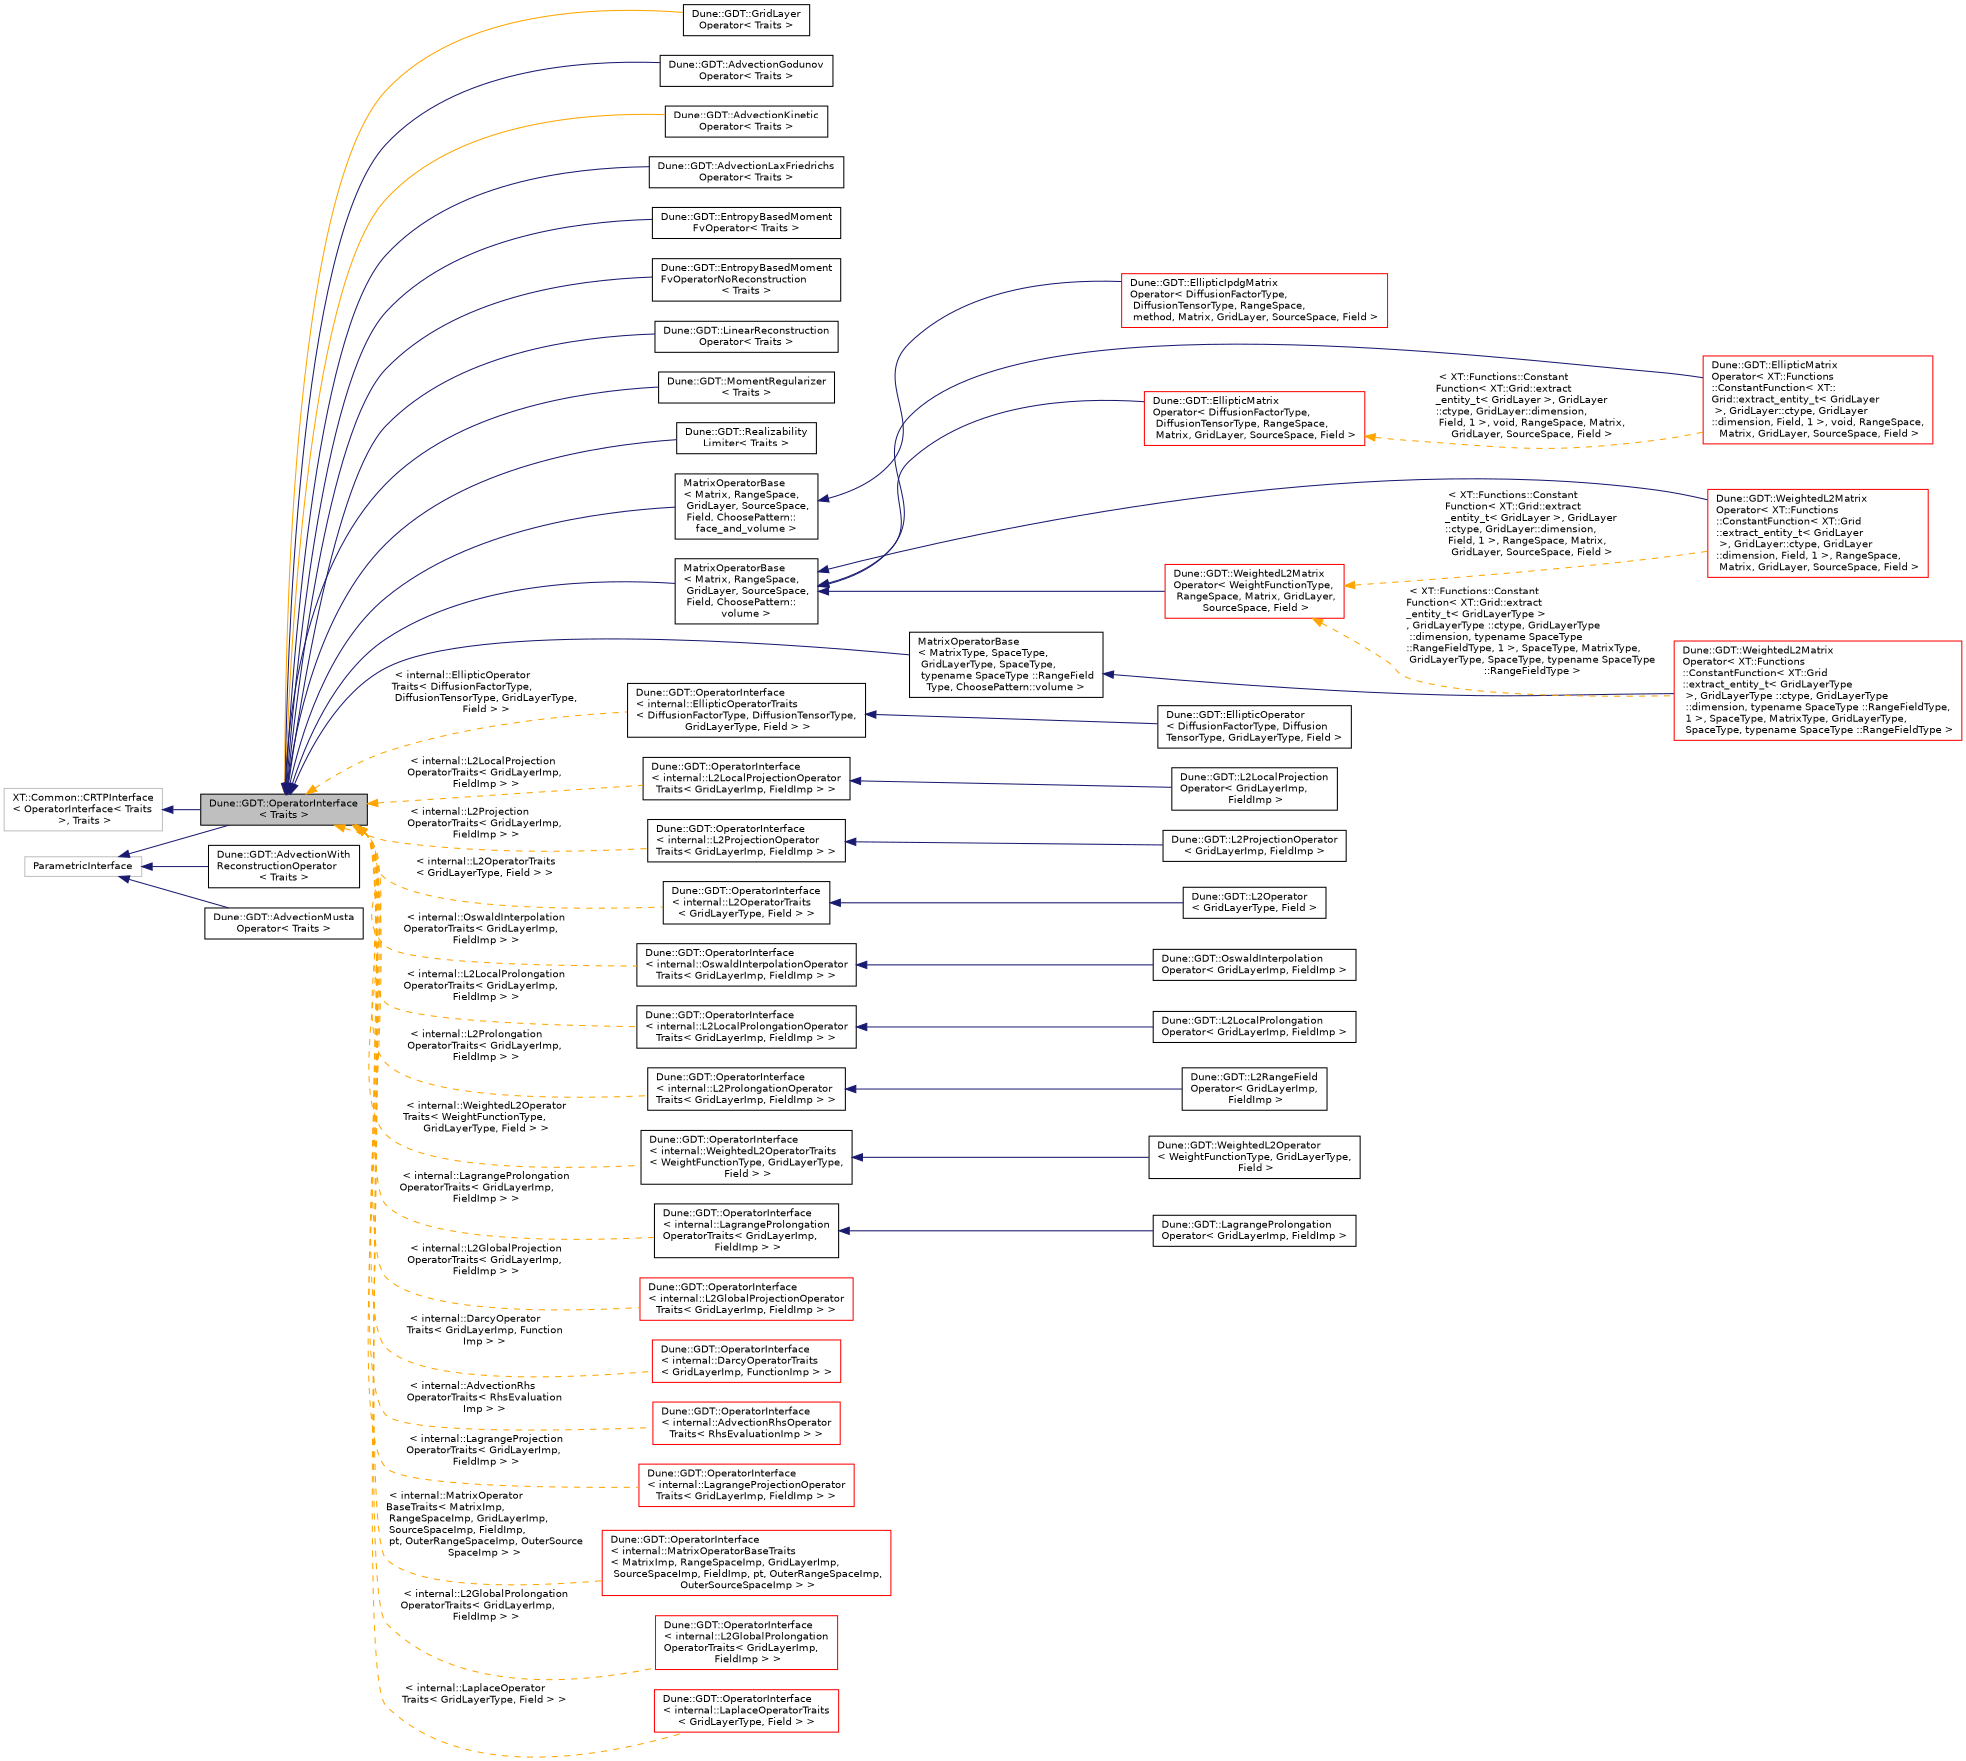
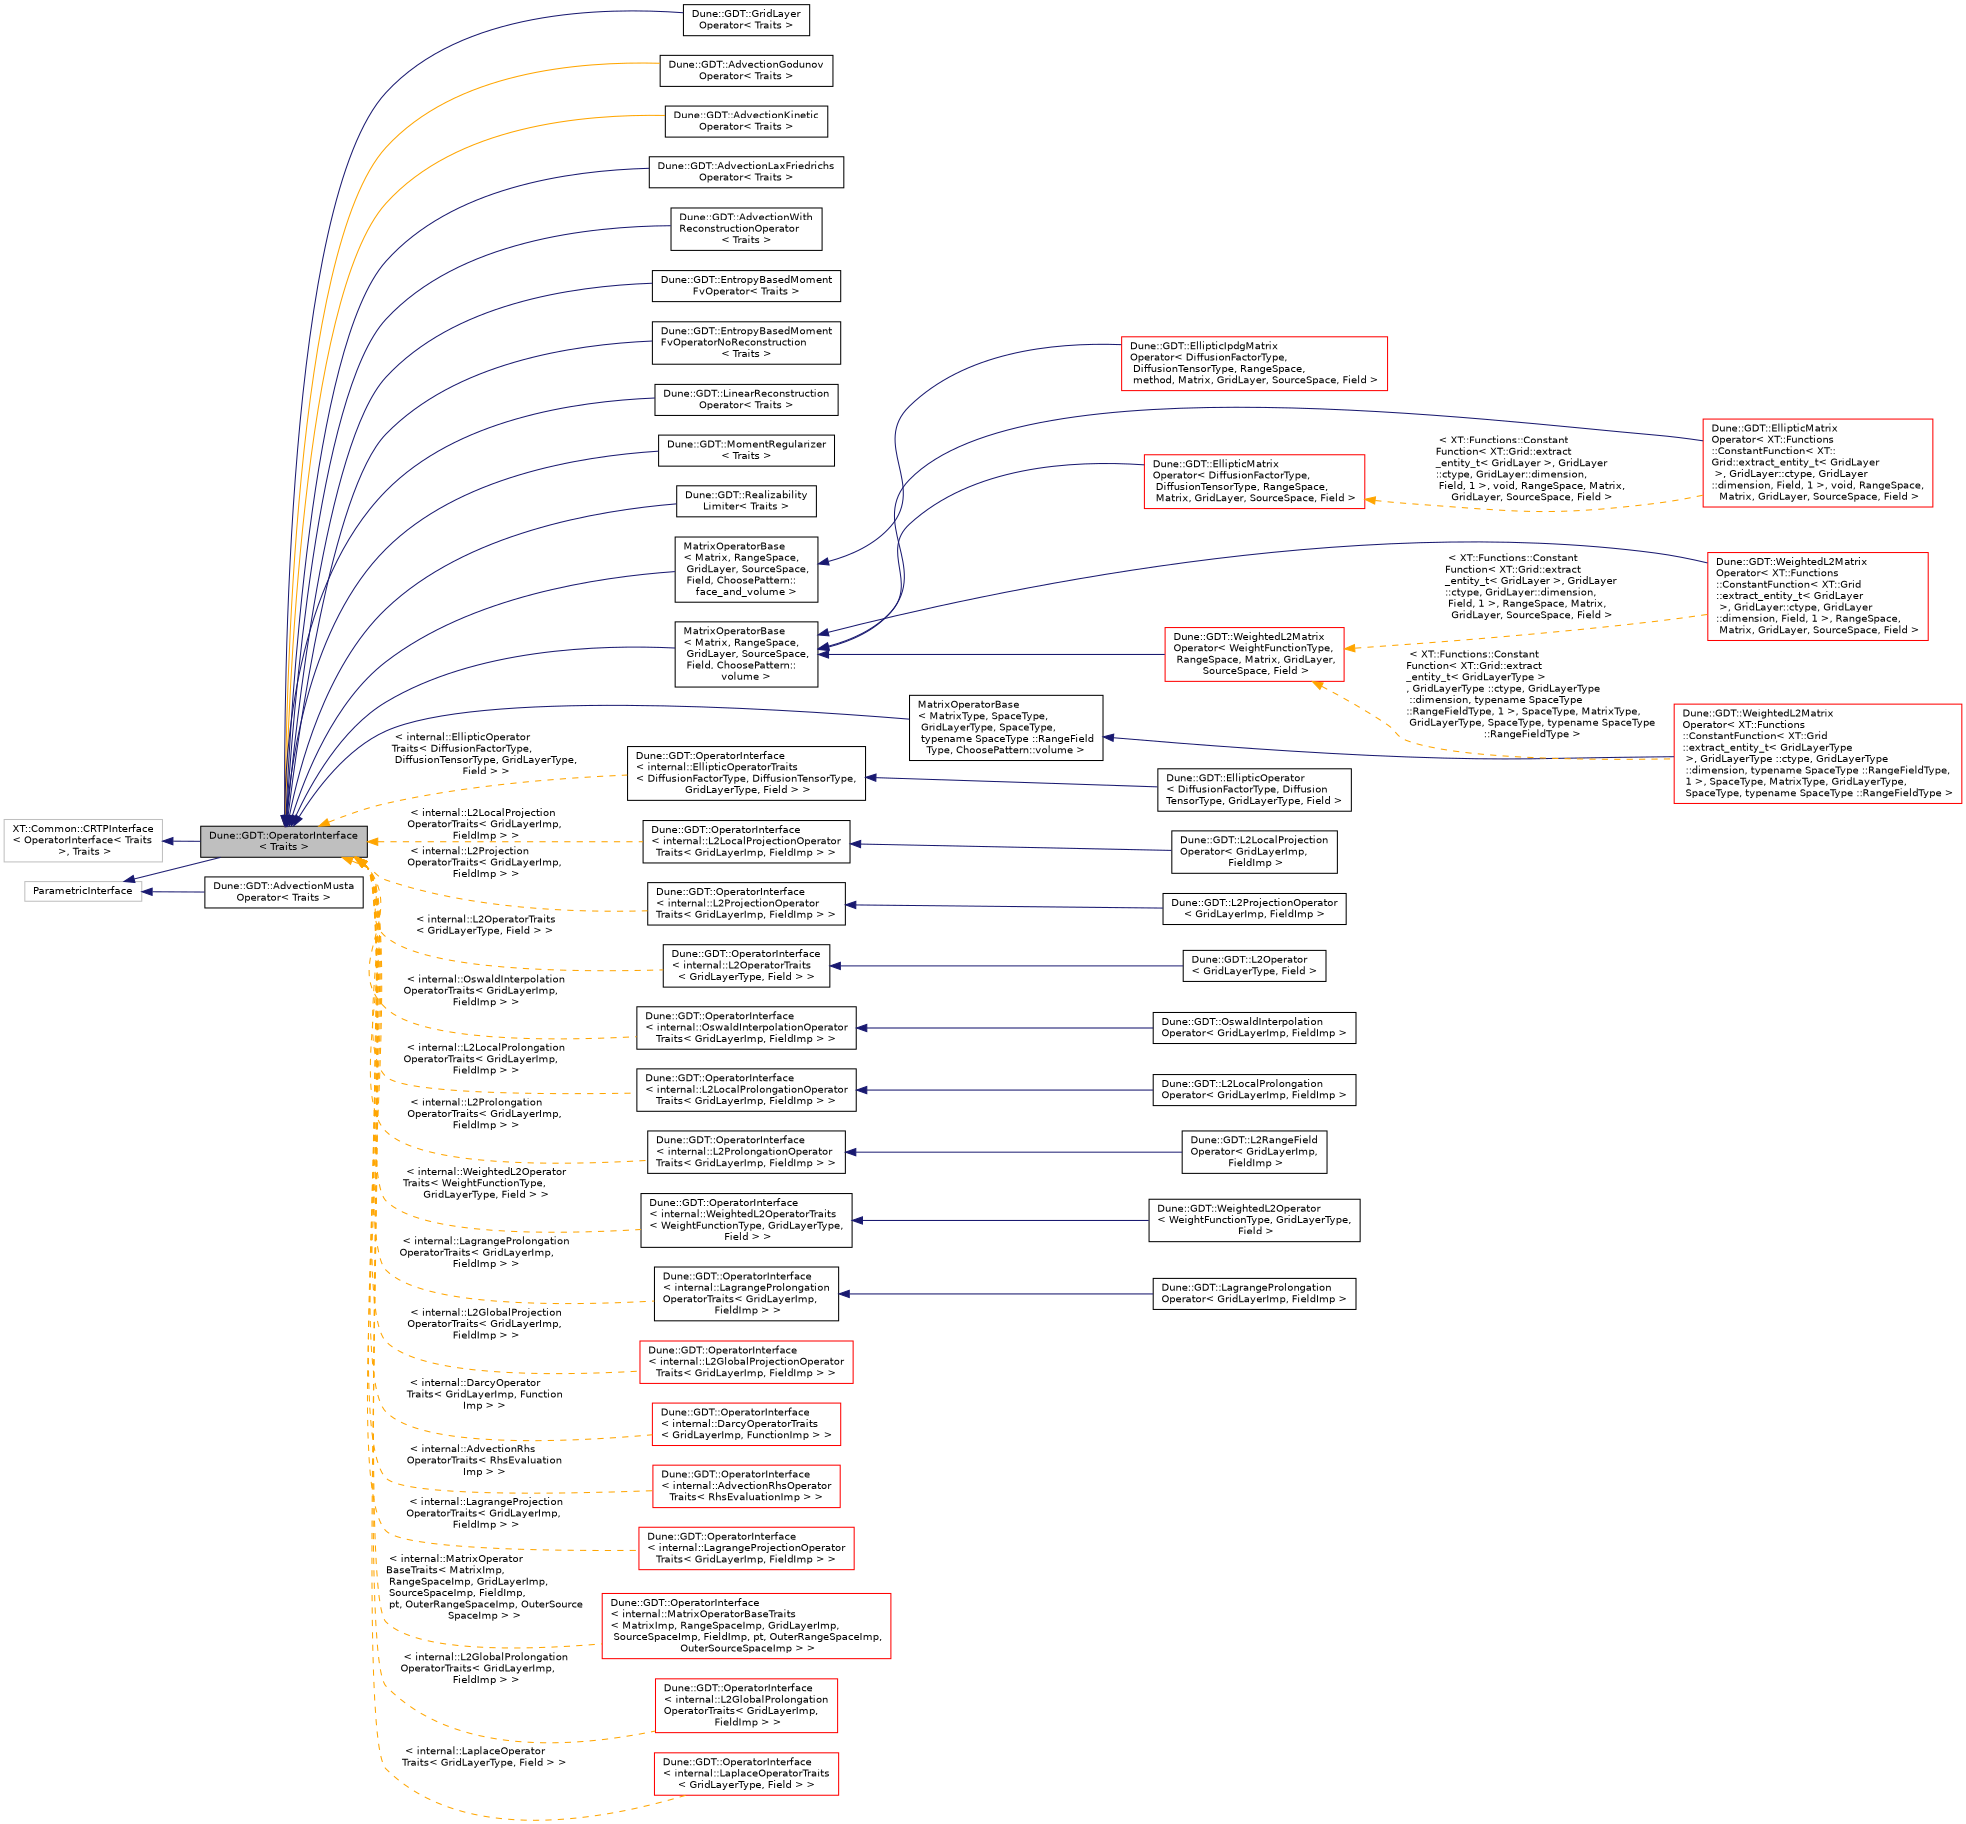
  digraph {
    rankdir=LR
    node [color=black fillcolor=white fontname=Helvetica fontsize=10 shape=record style=filled]
    edge [color=midnightblue dir=back fontname=Helvetica fontsize=10 labelfontname=Helvetica labelfontsize=10 style=solid]
    n1 [fillcolor=grey75 fontcolor=black height=0.2 label="Dune::GDT::OperatorInterface\l\< Traits \>" width=0.4]
    n2 [height=0.2 label="Dune::GDT::GridLayer\lOperator\< Traits \>" width=0.4]
    n3 [height=0.2 label="Dune::GDT::AdvectionGodunov\lOperator\< Traits \>" width=0.4]
    n4 [height=0.2 label="Dune::GDT::AdvectionKinetic\lOperator\< Traits \>" width=0.4]
    n5 [height=0.2 label="Dune::GDT::AdvectionLaxFriedrichs\lOperator\< Traits \>" width=0.4]
    n6 [height=0.2 label="Dune::GDT::AdvectionWith\lReconstructionOperator\l\< Traits \>" width=0.4]
    n7 [height=0.2 label="Dune::GDT::EntropyBasedMoment\lFvOperator\< Traits \>" width=0.4]
    n8 [height=0.2 label="Dune::GDT::EntropyBasedMoment\lFvOperatorNoReconstruction\l\< Traits \>" width=0.4]
    n9 [height=0.2 label="Dune::GDT::LinearReconstruction\lOperator\< Traits \>" width=0.4]
    n10 [height=0.2 label="Dune::GDT::MomentRegularizer\l\< Traits \>" width=0.4]
    n11 [height=0.2 label="Dune::GDT::Realizability\lLimiter\< Traits \>" width=0.4]
    n12 [height=0.2 label="MatrixOperatorBase\l\< Matrix, RangeSpace,\l GridLayer, SourceSpace,\l Field, ChoosePattern::\lface_and_volume \>" width=0.4]
    n13 [height=0.2 label="MatrixOperatorBase\l\< Matrix, RangeSpace,\l GridLayer, SourceSpace,\l Field, ChoosePattern::\lvolume \>" width=0.4]
    n14 [height=0.2 label="MatrixOperatorBase\l\< MatrixType, SpaceType,\l GridLayerType, SpaceType,\l typename SpaceType ::RangeField\lType, ChoosePattern::volume \>" width=0.4]
    n15 [height=0.2 label="Dune::GDT::OperatorInterface\l\< internal::EllipticOperatorTraits\l\< DiffusionFactorType, DiffusionTensorType,\l GridLayerType, Field \> \>" width=0.4]
    n16 [height=0.2 label="Dune::GDT::OperatorInterface\l\< internal::L2LocalProjectionOperator\lTraits\< GridLayerImp, FieldImp \> \>" width=0.4]
    n17 [height=0.2 label="Dune::GDT::OperatorInterface\l\< internal::L2ProjectionOperator\lTraits\< GridLayerImp, FieldImp \> \>" width=0.4]
    n18 [height=0.2 label="Dune::GDT::OperatorInterface\l\< internal::L2OperatorTraits\l\< GridLayerType, Field \> \>" width=0.4]
    n19 [height=0.2 label="Dune::GDT::OperatorInterface\l\< internal::OswaldInterpolationOperator\lTraits\< GridLayerImp, FieldImp \> \>" width=0.4]
    n20 [height=0.2 label="Dune::GDT::OperatorInterface\l\< internal::L2LocalProlongationOperator\lTraits\< GridLayerImp, FieldImp \> \>" width=0.4]
    n21 [height=0.2 label="Dune::GDT::OperatorInterface\l\< internal::L2ProlongationOperator\lTraits\< GridLayerImp, FieldImp \> \>" width=0.4]
    n22 [height=0.2 label="Dune::GDT::OperatorInterface\l\< internal::WeightedL2OperatorTraits\l\< WeightFunctionType, GridLayerType,\l Field \> \>" width=0.4]
    n23 [height=0.2 label="Dune::GDT::OperatorInterface\l\< internal::LagrangeProlongation\lOperatorTraits\< GridLayerImp,\l FieldImp \> \>" width=0.4]
    n24 [color=red height=0.2 label="Dune::GDT::OperatorInterface\l\< internal::L2GlobalProjectionOperator\lTraits\< GridLayerImp, FieldImp \> \>" width=0.4]
    n25 [color=red height=0.2 label="Dune::GDT::OperatorInterface\l\< internal::DarcyOperatorTraits\l\< GridLayerImp, FunctionImp \> \>" width=0.4]
    n26 [color=red height=0.2 label="Dune::GDT::OperatorInterface\l\< internal::AdvectionRhsOperator\lTraits\< RhsEvaluationImp \> \>" width=0.4]
    n27 [color=red height=0.2 label="Dune::GDT::OperatorInterface\l\< internal::LagrangeProjectionOperator\lTraits\< GridLayerImp, FieldImp \> \>" width=0.4]
    n28 [color=red height=0.2 label="Dune::GDT::OperatorInterface\l\< internal::MatrixOperatorBaseTraits\l\< MatrixImp, RangeSpaceImp, GridLayerImp,\l SourceSpaceImp, FieldImp, pt, OuterRangeSpaceImp,\l OuterSourceSpaceImp \> \>" width=0.4]
    n29 [color=red height=0.2 label="Dune::GDT::OperatorInterface\l\< internal::L2GlobalProlongation\lOperatorTraits\< GridLayerImp,\l FieldImp \> \>" width=0.4]
    n30 [color=red height=0.2 label="Dune::GDT::OperatorInterface\l\< internal::LaplaceOperatorTraits\l\< GridLayerType, Field \> \>" width=0.4]
    n31 [height=0.2 label="Dune::GDT::AdvectionMusta\lOperator\< Traits \>" width=0.4]
    n32 [color=red height=0.2 label="Dune::GDT::EllipticIpdgMatrix\lOperator\< DiffusionFactorType,\l DiffusionTensorType, RangeSpace,\l method, Matrix, GridLayer, SourceSpace, Field \>" width=0.4]
    n33 [color=red height=0.2 label="Dune::GDT::EllipticMatrix\lOperator\< DiffusionFactorType,\l DiffusionTensorType, RangeSpace,\l Matrix, GridLayer, SourceSpace, Field \>" width=0.4]
    n34 [color=red height=0.2 label="Dune::GDT::EllipticMatrix\lOperator\< XT::Functions\l::ConstantFunction\< XT::\lGrid::extract_entity_t\< GridLayer\l \>, GridLayer::ctype, GridLayer\l::dimension, Field, 1 \>, void, RangeSpace,\l Matrix, GridLayer, SourceSpace, Field \>" width=0.4]
    n35 [color=red height=0.2 label="Dune::GDT::WeightedL2Matrix\lOperator\< WeightFunctionType,\l RangeSpace, Matrix, GridLayer,\l SourceSpace, Field \>" width=0.4]
    n36 [color=red height=0.2 label="Dune::GDT::WeightedL2Matrix\lOperator\< XT::Functions\l::ConstantFunction\< XT::Grid\l::extract_entity_t\< GridLayer\l \>, GridLayer::ctype, GridLayer\l::dimension, Field, 1 \>, RangeSpace,\l Matrix, GridLayer, SourceSpace, Field \>" width=0.4]
    n37 [color=red height=0.2 label="Dune::GDT::WeightedL2Matrix\lOperator\< XT::Functions\l::ConstantFunction\< XT::Grid\l::extract_entity_t\< GridLayerType\l \>, GridLayerType ::ctype, GridLayerType\l ::dimension, typename SpaceType ::RangeFieldType,\l 1 \>, SpaceType, MatrixType, GridLayerType,\l SpaceType, typename SpaceType ::RangeFieldType \>" width=0.4]
    n38 [height=0.2 label="Dune::GDT::EllipticOperator\l\< DiffusionFactorType, Diffusion\lTensorType, GridLayerType, Field \>" width=0.4]
    n39 [height=0.2 label="Dune::GDT::L2LocalProjection\lOperator\< GridLayerImp,\l FieldImp \>" width=0.4]
    n40 [height=0.2 label="Dune::GDT::L2ProjectionOperator\l\< GridLayerImp, FieldImp \>" width=0.4]
    n41 [height=0.2 label="Dune::GDT::L2Operator\l\< GridLayerType, Field \>" width=0.4]
    n42 [height=0.2 label="Dune::GDT::OswaldInterpolation\lOperator\< GridLayerImp, FieldImp \>" width=0.4]
    n43 [height=0.2 label="Dune::GDT::L2LocalProlongation\lOperator\< GridLayerImp, FieldImp \>" width=0.4]
    n44 [height=0.2 label="Dune::GDT::L2RangeField\lOperator\< GridLayerImp,\l FieldImp \>" width=0.4]
    n45 [height=0.2 label="Dune::GDT::WeightedL2Operator\l\< WeightFunctionType, GridLayerType,\l Field \>" width=0.4]
    n46 [height=0.2 label="Dune::GDT::LagrangeProlongation\lOperator\< GridLayerImp, FieldImp \>" width=0.4]
    n47 [color=grey75 height=0.2 label="XT::Common::CRTPInterface\l\< OperatorInterface\< Traits\l \>, Traits \>" width=0.4]
    n48 [color=grey75 height=0.2 label=ParametricInterface width=0.4]
-   n1 -> n2 [color=orange]
-   n1 -> n3
+   n1 -> n2
+   n1 -> n3 [color=orange]
    n1 -> n4 [color=orange]
    n1 -> n5
-   n48 -> n6
+   n1 -> n6
    n1 -> n7
    n1 -> n8
    n1 -> n9
    n1 -> n10
    n1 -> n11
    n1 -> n12
    n1 -> n13
    n1 -> n14
    n1 -> n15 [color=orange label=" \< internal::EllipticOperator\lTraits\< DiffusionFactorType,\l DiffusionTensorType, GridLayerType,\l Field \> \>" style=dashed]
    n1 -> n16 [color=orange label=" \< internal::L2LocalProjection\lOperatorTraits\< GridLayerImp,\l FieldImp \> \>" style=dashed]
    n1 -> n17 [color=orange label=" \< internal::L2Projection\lOperatorTraits\< GridLayerImp,\l FieldImp \> \>" style=dashed]
    n1 -> n18 [color=orange label=" \< internal::L2OperatorTraits\l\< GridLayerType, Field \> \>" style=dashed]
    n1 -> n19 [color=orange label=" \< internal::OswaldInterpolation\lOperatorTraits\< GridLayerImp,\l FieldImp \> \>" style=dashed]
    n1 -> n20 [color=orange label=" \< internal::L2LocalProlongation\lOperatorTraits\< GridLayerImp,\l FieldImp \> \>" style=dashed]
    n1 -> n21 [color=orange label=" \< internal::L2Prolongation\lOperatorTraits\< GridLayerImp,\l FieldImp \> \>" style=dashed]
    n1 -> n22 [color=orange label=" \< internal::WeightedL2Operator\lTraits\< WeightFunctionType,\l GridLayerType, Field \> \>" style=dashed]
    n1 -> n23 [color=orange label=" \< internal::LagrangeProlongation\lOperatorTraits\< GridLayerImp,\l FieldImp \> \>" style=dashed]
    n1 -> n24 [color=orange label=" \< internal::L2GlobalProjection\lOperatorTraits\< GridLayerImp,\l FieldImp \> \>" style=dashed]
    n1 -> n25 [color=orange label=" \< internal::DarcyOperator\lTraits\< GridLayerImp, Function\lImp \> \>" style=dashed]
    n1 -> n26 [color=orange label=" \< internal::AdvectionRhs\lOperatorTraits\< RhsEvaluation\lImp \> \>" style=dashed]
    n1 -> n27 [color=orange label=" \< internal::LagrangeProjection\lOperatorTraits\< GridLayerImp,\l FieldImp \> \>" style=dashed]
    n1 -> n28 [color=orange label=" \< internal::MatrixOperator\lBaseTraits\< MatrixImp,\l RangeSpaceImp, GridLayerImp,\l SourceSpaceImp, FieldImp,\l pt, OuterRangeSpaceImp, OuterSource\lSpaceImp \> \>" style=dashed]
    n1 -> n29 [color=orange label=" \< internal::L2GlobalProlongation\lOperatorTraits\< GridLayerImp,\l FieldImp \> \>" style=dashed]
    n1 -> n30 [color=orange label=" \< internal::LaplaceOperator\lTraits\< GridLayerType, Field \> \>" style=dashed]
    n12 -> n32
    n13 -> n33
    n13 -> n34
    n13 -> n35
    n13 -> n36
    n14 -> n37
    n15 -> n38
    n16 -> n39
    n17 -> n40
    n18 -> n41
    n19 -> n42
    n20 -> n43
    n21 -> n44
    n22 -> n45
    n23 -> n46
    n33 -> n34 [color=orange label=" \< XT::Functions::Constant\lFunction\< XT::Grid::extract\l_entity_t\< GridLayer \>, GridLayer\l::ctype, GridLayer::dimension,\l Field, 1 \>, void, RangeSpace, Matrix,\l GridLayer, SourceSpace, Field \>" style=dashed]
    n35 -> n36 [color=orange label=" \< XT::Functions::Constant\lFunction\< XT::Grid::extract\l_entity_t\< GridLayer \>, GridLayer\l::ctype, GridLayer::dimension,\l Field, 1 \>, RangeSpace, Matrix,\l GridLayer, SourceSpace, Field \>" style=dashed]
    n35 -> n37 [color=orange label=" \< XT::Functions::Constant\lFunction\< XT::Grid::extract\l_entity_t\< GridLayerType \>\l, GridLayerType ::ctype, GridLayerType\l ::dimension, typename SpaceType \l::RangeFieldType, 1 \>, SpaceType, MatrixType,\l GridLayerType, SpaceType, typename SpaceType\l ::RangeFieldType \>" style=dashed]
    n47 -> n1
    n48 -> n1
    n48 -> n31
  }
